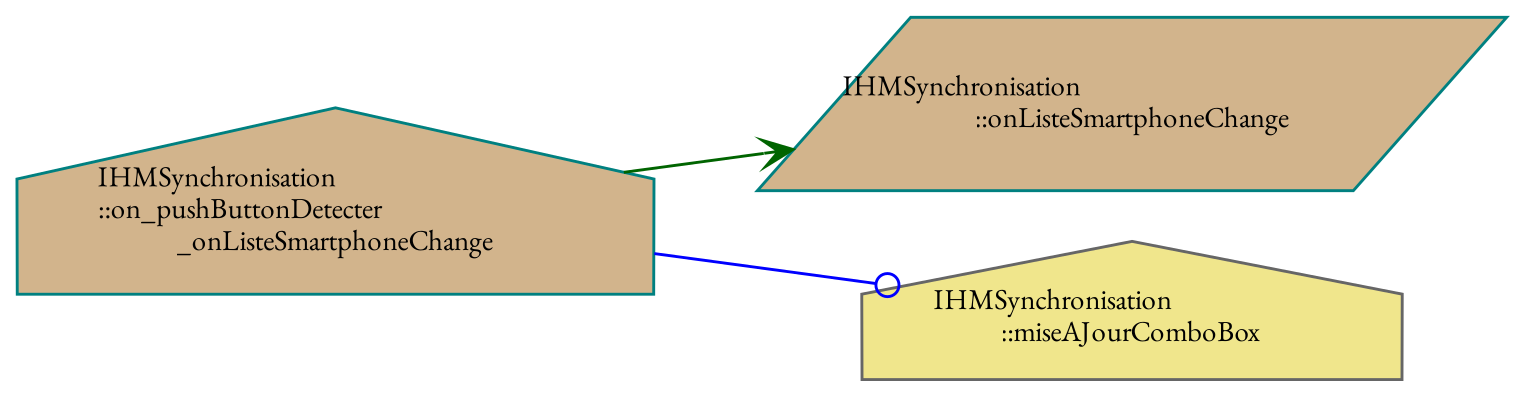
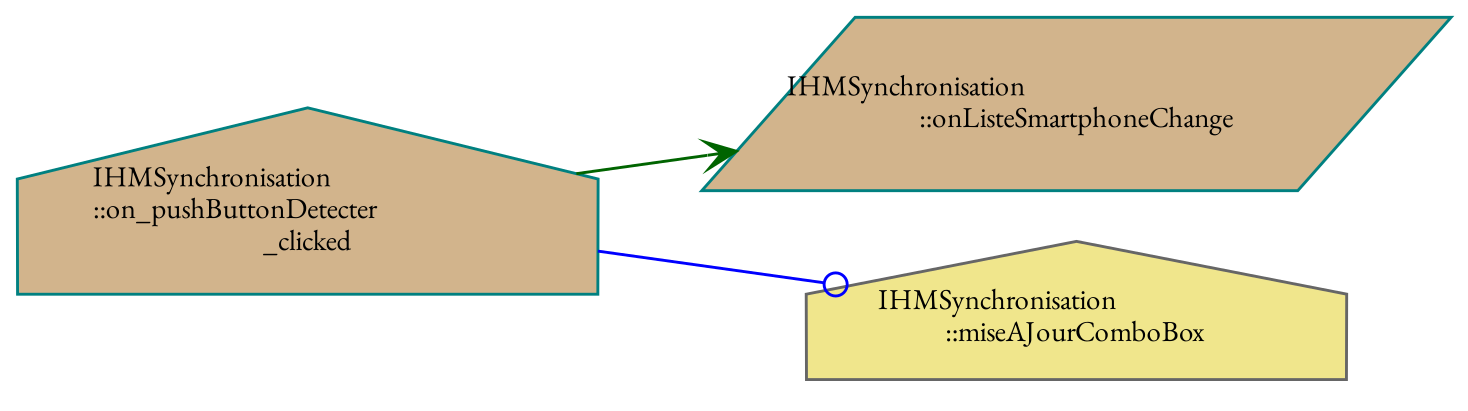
  digraph {
    fontname="EB Garamond"
    rankdir=LR
    node [color=teal fillcolor=tan fontname="EB Garamond" fontsize=10 shape=house style=filled]
    edge [fontname="EB Garamond" fontsize=10 labelfontname=Helvetica labelfontsize=10 style=solid]
-   n1 [fontcolor=black height=0.2 label="IHMSynchronisation\l::on_pushButtonDetecter\l_onListeSmartphoneChange" width=0.4]
+   n1 [fontcolor=black height=0.2 label="IHMSynchronisation\l::on_pushButtonDetecter\l_clicked" width=0.4]
    n2 [height=0.2 label="IHMSynchronisation\l::onListeSmartphoneChange" shape=parallelogram width=0.4]
    n3 [color=gray40 fillcolor=khaki height=0.2 label="IHMSynchronisation\l::miseAJourComboBox" width=0.4]
    n1 -> n2 [arrowhead=vee color=darkgreen]
    n1 -> n3 [arrowhead=odot color=blue]
  }
